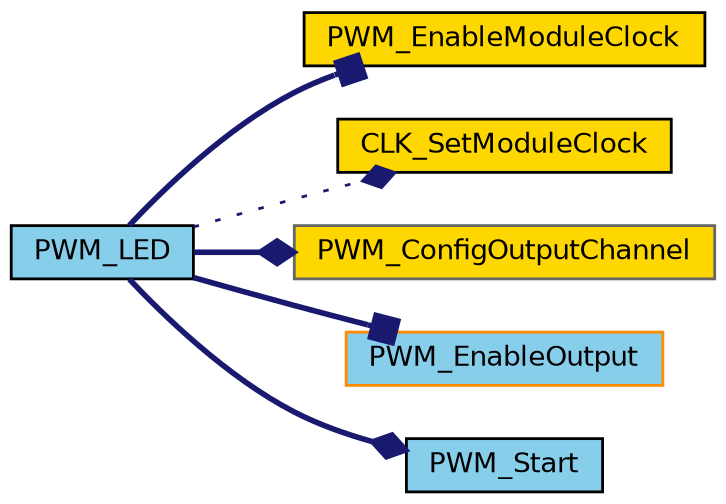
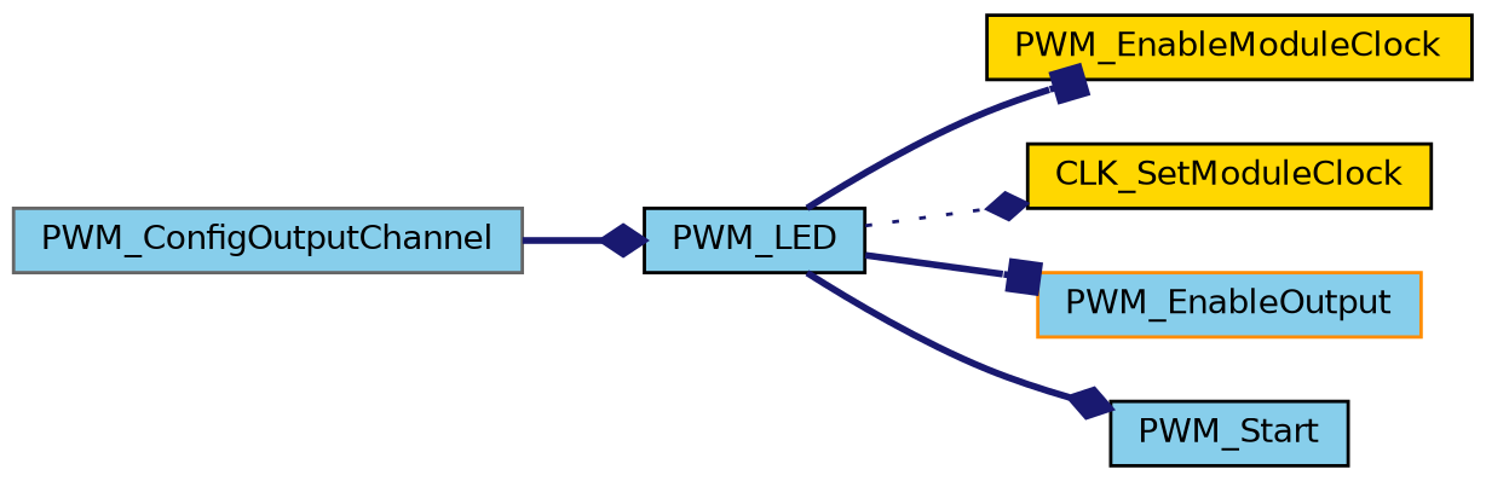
  digraph {
    rankdir=LR
    node [color=black fillcolor=skyblue fontname=Helvetica fontsize=10 shape=record style=filled]
    edge [arrowhead=diamond color=midnightblue fontname=Helvetica fontsize=10 labelfontname=Helvetica labelfontsize=10 style=bold]
    n1 [fontcolor=black height=0.2 label=PWM_LED width=0.4]
    n2 [fillcolor=gold height=0.2 label=PWM_EnableModuleClock width=0.4]
    n3 [fillcolor=gold height=0.2 label=CLK_SetModuleClock width=0.4]
-   n4 [color=gray40 fillcolor=gold height=0.2 label=PWM_ConfigOutputChannel width=0.4]
+   n4 [color=gray40 height=0.2 label=PWM_ConfigOutputChannel width=0.4]
    n5 [color=darkorange height=0.2 label=PWM_EnableOutput width=0.4]
    n6 [height=0.2 label=PWM_Start width=0.4]
    n1 -> n2 [arrowhead=box]
    n1 -> n3 [style=dotted]
-   n1 -> n4
+   n4 -> n1
    n1 -> n5 [arrowhead=box]
    n1 -> n6
  }
